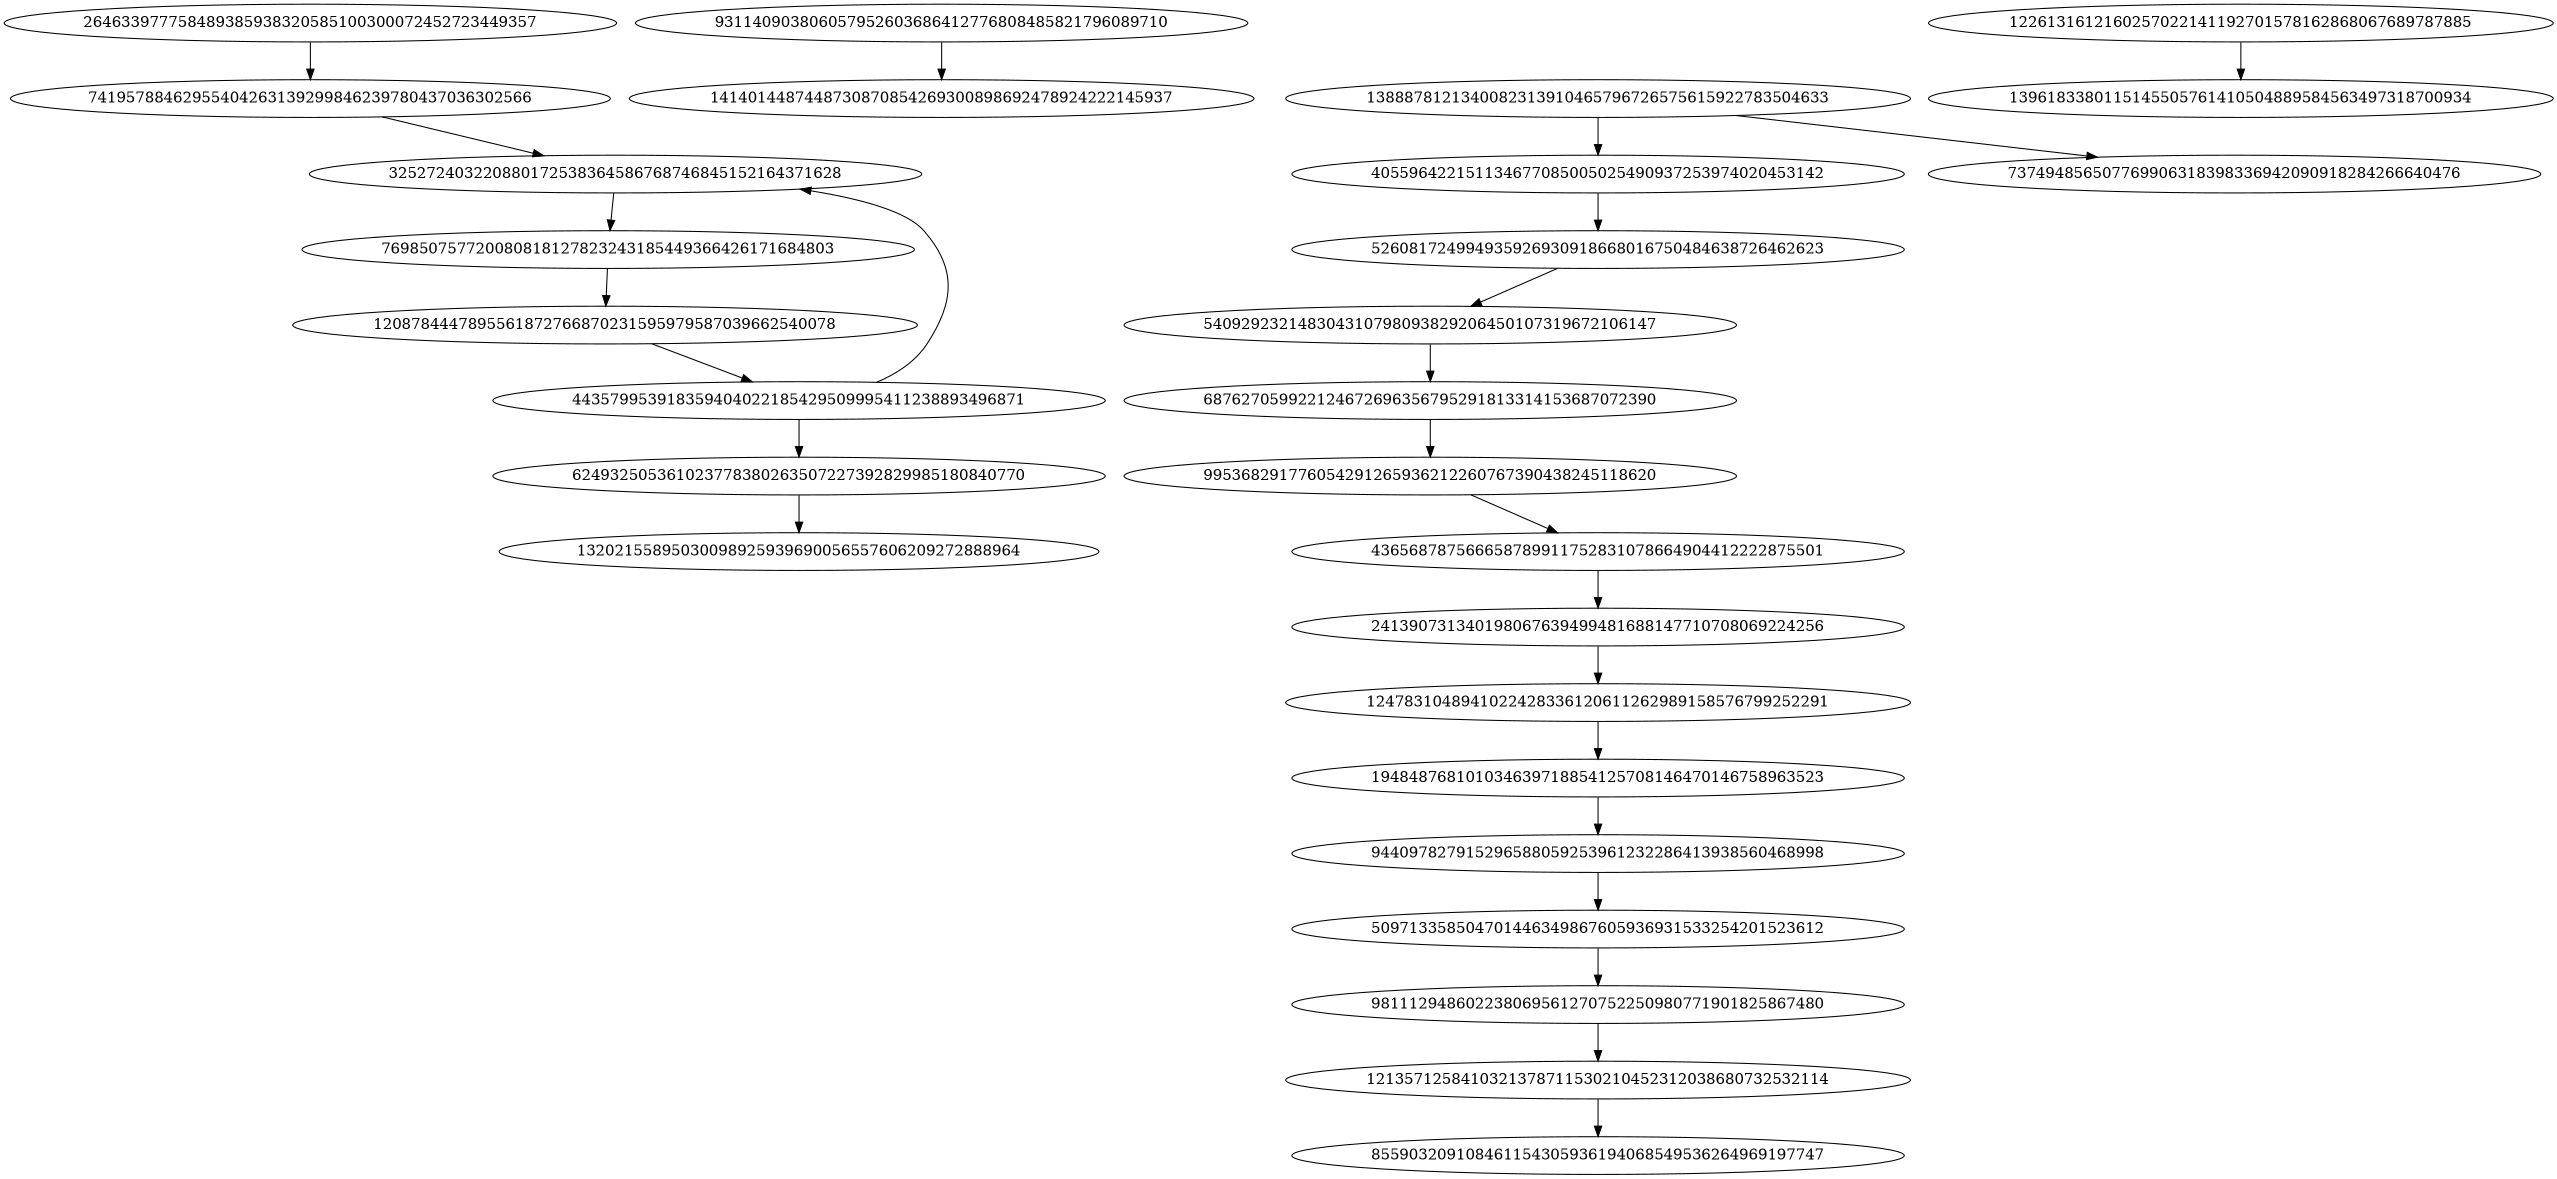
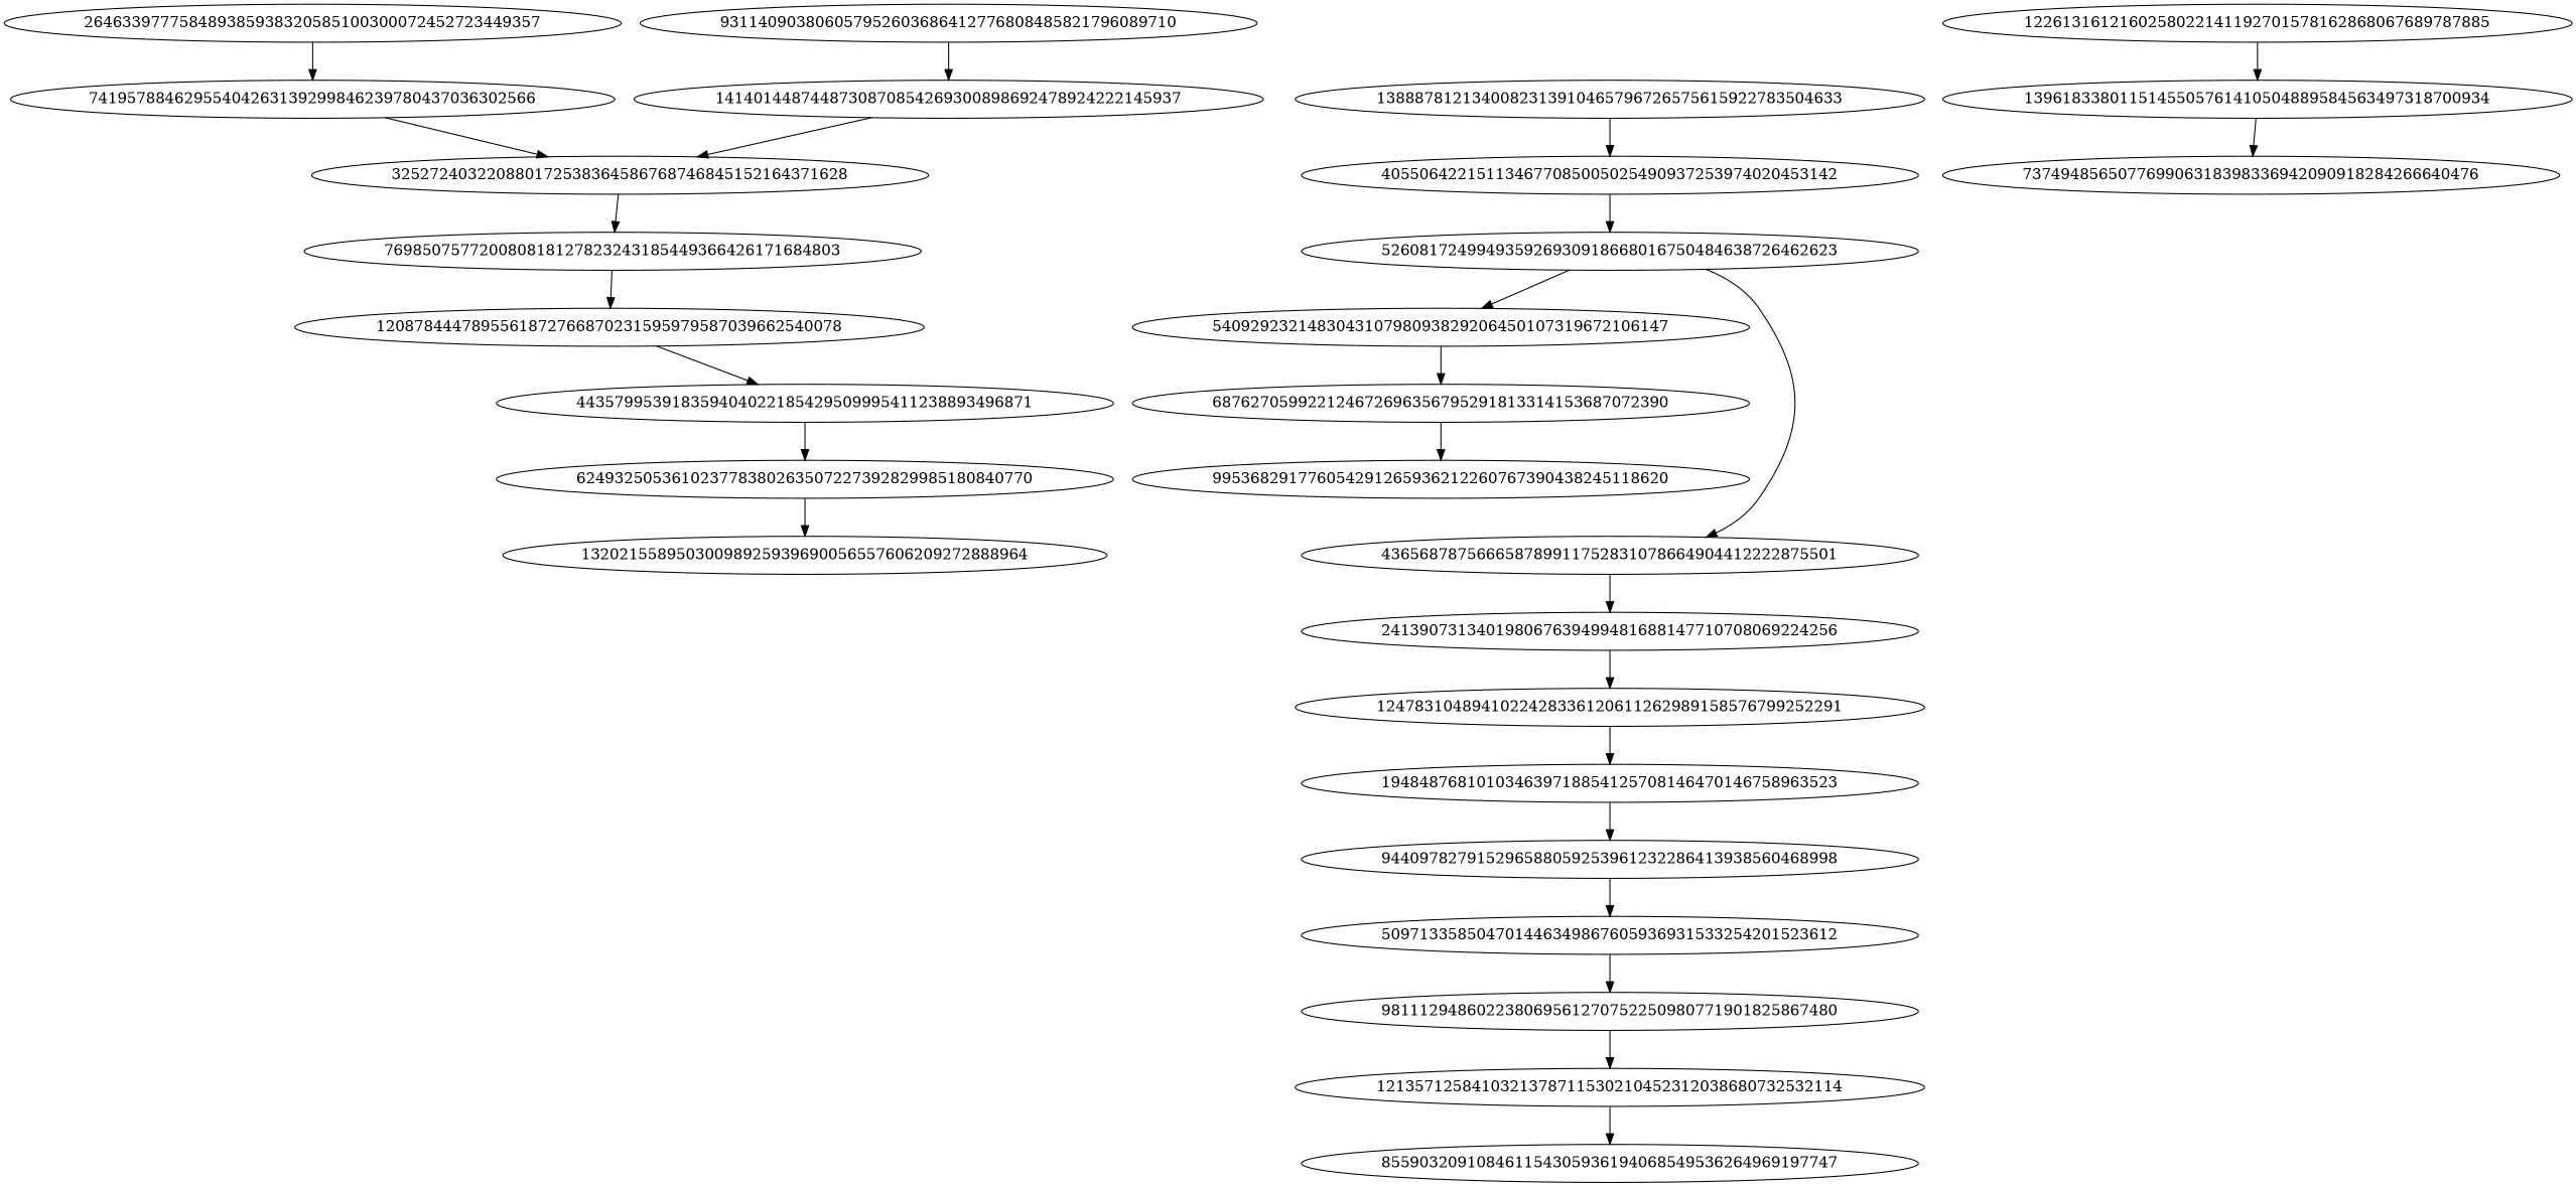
  digraph {
    264633977758489385938320585100300072452723449357
    74195788462955404263139299846239780437036302566
    325272403220880172538364586768746845152164371628
    931140903806057952603686412776808485821796089710
    1414014487448730870854269300898692478924222145937
    769850757720080818127823243185449366426171684803
    1208784447895561872766870231595979587039662540078
    443579953918359404022185429509995411238893496871
    624932505361023778380263507227392829985180840770
    13202155895030098925939690056557606209272888964
    1388878121340082313910465796726575615922783504633
-   405506422151134677085005025490937253974020453142 [label=405596422151134677085005025490937253974020453142]
+   405506422151134677085005025490937253974020453142
    n13 [label=526081724994935926930918668016750484638726462623]
    540929232148304310798093829206450107319672106147
    687627059922124672696356795291813314153687072390
    995368291776054291265936212260767390438245118620
    436568787566658789911752831078664904412222875501
    241390731340198067639499481688147710708069224256
    1247831048941022428336120611262989158576799252291
    194848768101034639718854125708146470146758963523
    n21 [label=944097827915296588059253961232286413938560468998]
    509713358504701446349867605936931533254201523612
    981112948602238069561270752250980771901825867480
    1213571258410321378711530210452312038680732532114
    855903209108461154305936194068549536264969197747
-   1226131612160258022141192701578162868067689787885 [label=1226131612160257022141192701578162868067689787885]
+   1226131612160258022141192701578162868067689787885
    1396183380115145505761410504889584563497318700934
    737494856507769906318398336942090918284266640476
    264633977758489385938320585100300072452723449357 -> 74195788462955404263139299846239780437036302566
    74195788462955404263139299846239780437036302566 -> 325272403220880172538364586768746845152164371628
    325272403220880172538364586768746845152164371628 -> 769850757720080818127823243185449366426171684803
    931140903806057952603686412776808485821796089710 -> 1414014487448730870854269300898692478924222145937
-   443579953918359404022185429509995411238893496871 -> 325272403220880172538364586768746845152164371628
+   1414014487448730870854269300898692478924222145937 -> 325272403220880172538364586768746845152164371628
    769850757720080818127823243185449366426171684803 -> 1208784447895561872766870231595979587039662540078
    1208784447895561872766870231595979587039662540078 -> 443579953918359404022185429509995411238893496871
    443579953918359404022185429509995411238893496871 -> 624932505361023778380263507227392829985180840770
    624932505361023778380263507227392829985180840770 -> 13202155895030098925939690056557606209272888964
    1388878121340082313910465796726575615922783504633 -> 405506422151134677085005025490937253974020453142
    405506422151134677085005025490937253974020453142 -> n13
    n13 -> 540929232148304310798093829206450107319672106147
    540929232148304310798093829206450107319672106147 -> 687627059922124672696356795291813314153687072390
    687627059922124672696356795291813314153687072390 -> 995368291776054291265936212260767390438245118620
-   995368291776054291265936212260767390438245118620 -> 436568787566658789911752831078664904412222875501
+   n13 -> 436568787566658789911752831078664904412222875501
    436568787566658789911752831078664904412222875501 -> 241390731340198067639499481688147710708069224256
    241390731340198067639499481688147710708069224256 -> 1247831048941022428336120611262989158576799252291
    1247831048941022428336120611262989158576799252291 -> 194848768101034639718854125708146470146758963523
    194848768101034639718854125708146470146758963523 -> n21
    n21 -> 509713358504701446349867605936931533254201523612
    509713358504701446349867605936931533254201523612 -> 981112948602238069561270752250980771901825867480
    981112948602238069561270752250980771901825867480 -> 1213571258410321378711530210452312038680732532114
    1213571258410321378711530210452312038680732532114 -> 855903209108461154305936194068549536264969197747
    1226131612160258022141192701578162868067689787885 -> 1396183380115145505761410504889584563497318700934
-   1388878121340082313910465796726575615922783504633 -> 737494856507769906318398336942090918284266640476
+   1396183380115145505761410504889584563497318700934 -> 737494856507769906318398336942090918284266640476
  }
